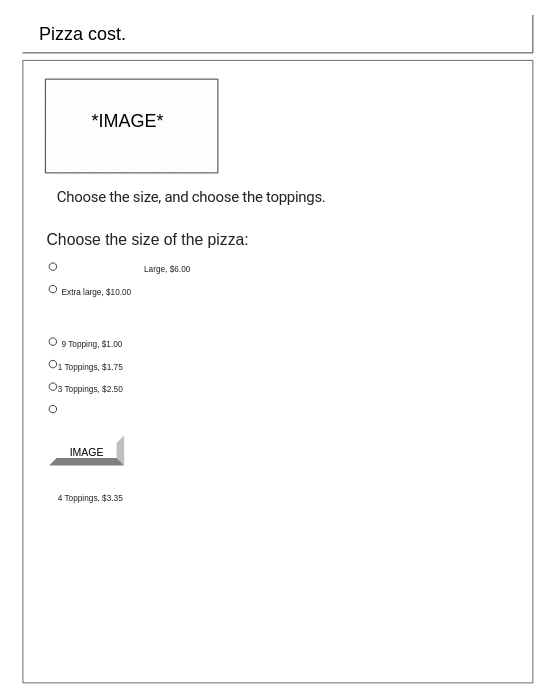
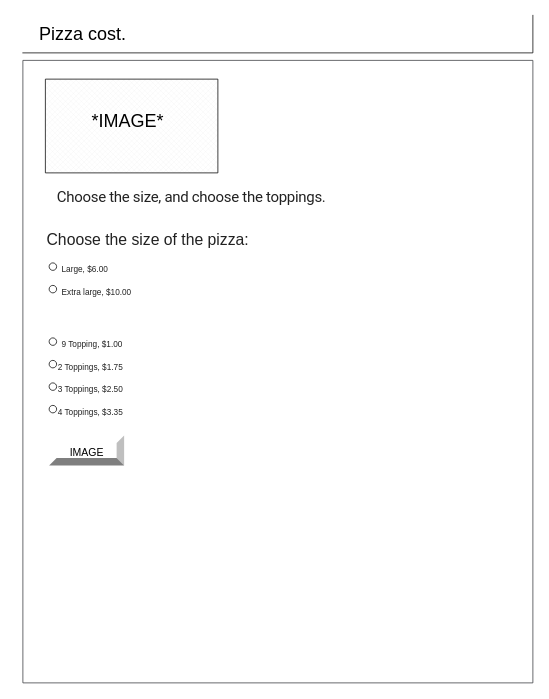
  <mxCell id="0" />
  <mxCell id="1" parent="0" />
  <mxCell id="2" value="" style="verticalLabelPosition=bottom;verticalAlign=top;html=1;shape=mxgraph.basic.rect;fillColor2=none;strokeWidth=1;size=20;indent=5;fillColor=#FFFFFF;strokeColor=#36393d;" vertex="1" parent="1"><mxGeometry x="30" y="80" width="680" height="830" as="geometry" /></mxCell>
  <mxCell id="3" value="&lt;p style=&quot;line-height: 1.2&quot;&gt;&lt;span style=&quot;font-size: 24px&quot;&gt;&amp;nbsp; &amp;nbsp;Pizza cost.&lt;/span&gt;&lt;/p&gt;" style="shape=partialRectangle;whiteSpace=wrap;html=1;top=0;left=0;fillColor=#FFFFFF;align=left;fontColor=#000000;strokeColor=#000000;" vertex="1" parent="1"><mxGeometry x="30" y="20" width="680" height="50" as="geometry" /></mxCell>
  <mxCell id="4" value="&lt;h1 style=&quot;padding: 0px ; line-height: 1.35 ; margin: 24px 0px 24px 40px ; letter-spacing: -0.02em ; font-weight: 400 ; font-size: 20px ; font-family: &amp;#34;roboto&amp;#34; , &amp;#34;helvetica&amp;#34; , &amp;#34;arial&amp;#34; , sans-serif ; color: rgba(0 , 0 , 0 , 0.87)&quot;&gt;&amp;nbsp; &amp;nbsp;Choose the size, and choose the toppings.&lt;/h1&gt;" style="text;whiteSpace=wrap;html=1;fontSize=24;" vertex="1" parent="1"><mxGeometry x="20" y="217.5" width="570" height="50" as="geometry" /></mxCell>
  <mxCell id="5" value="" style="verticalLabelPosition=bottom;verticalAlign=top;html=1;shape=mxgraph.basic.patternFillRect;fillStyle=diagGrid;step=5;fillStrokeWidth=0.2;fillStrokeColor=#dddddd;" vertex="1" parent="1"><mxGeometry x="60" y="105" width="230" height="125" as="geometry" /></mxCell>
  <mxCell id="6" value="&lt;font face=&quot;helvetica, arial, sans-serif&quot; color=&quot;#000000&quot;&gt;*IMAGE*&lt;/font&gt;" style="text;whiteSpace=wrap;html=1;fontSize=24;strokeWidth=22;" vertex="1" parent="1"><mxGeometry x="120" y="140" width="155" height="77.5" as="geometry" /></mxCell>
  <mxCell id="7" value="&lt;font style=&quot;font-size: 14px&quot; color=&quot;#000000&quot;&gt;IMAGE&lt;/font&gt;" style="labelPosition=center;verticalLabelPosition=middle;align=center;html=1;shape=mxgraph.basic.shaded_button;dx=10;fontSize=24;" vertex="1" parent="1"><mxGeometry x="65" y="580" width="100" height="40" as="geometry" /></mxCell>
  <mxCell id="8" value="&lt;p style=&quot;padding: 0px ; font-weight: 400 ; line-height: 24px ; font-size: 21px ; letter-spacing: normal ; margin: 0px 0px 16px ; color: rgba(0 , 0 , 0 , 0.87) ; font-family: &amp;#34;helvetica&amp;#34; , &amp;#34;arial&amp;#34; , sans-serif ; font-style: normal ; text-indent: 0px ; text-transform: none ; word-spacing: 0px&quot;&gt;Choose the size of the pizza:&lt;/p&gt;&lt;form action=&quot;https://evgeny-vovk.github.io/ICS2O-Unit5-08-HTML/&quot; style=&quot;color: rgba(0 , 0 , 0 , 0.87) ; font-family: &amp;#34;helvetica&amp;#34; , &amp;#34;arial&amp;#34; , sans-serif ; font-size: 14px ; font-style: normal ; font-weight: 400 ; letter-spacing: normal ; text-indent: 0px ; text-transform: none ; word-spacing: 0px&quot;&gt;&lt;div class=&quot;mdl-textfield mdl-js-textfield is-upgraded is-dirty&quot; style=&quot;position: relative ; font-size: 16px ; display: inline-block ; box-sizing: border-box ; width: 300px ; max-width: 100% ; margin: 0px ; padding: 20px 0px&quot;&gt;&lt;/div&gt;&lt;/form&gt;" style="text;whiteSpace=wrap;html=1;" vertex="1" parent="1"><mxGeometry x="60" y="300" width="270" height="30" as="geometry" /></mxCell>
  <mxCell id="9" value="" style="verticalLabelPosition=bottom;verticalAlign=top;html=1;shape=mxgraph.basic.donut;dx=25;" vertex="1" parent="1"><mxGeometry x="65" y="350" width="10" height="10" as="geometry" /></mxCell>
  <mxCell id="10" value="" style="verticalLabelPosition=bottom;verticalAlign=top;html=1;shape=mxgraph.basic.donut;dx=25;" vertex="1" parent="1"><mxGeometry x="65" y="380" width="10" height="10" as="geometry" /></mxCell>
- <mxCell id="11" value="&lt;p style=&quot;padding: 0px ; font-weight: 400 ; line-height: 24px ; letter-spacing: normal ; margin: 0px 0px 16px ; color: rgba(0 , 0 , 0 , 0.87) ; font-family: &amp;#34;helvetica&amp;#34; , &amp;#34;arial&amp;#34; , sans-serif ; font-style: normal ; text-indent: 0px ; text-transform: none ; word-spacing: 0px&quot;&gt;&lt;font style=&quot;font-size: 11px&quot;&gt;Large, $6.00&lt;/font&gt;&lt;/p&gt;" style="text;whiteSpace=wrap;html=1;" vertex="1" parent="1"><mxGeometry x="190" y="340" width="70" height="30" as="geometry" /></mxCell>
+ <mxCell id="11" value="&lt;p style=&quot;padding: 0px ; font-weight: 400 ; line-height: 24px ; letter-spacing: normal ; margin: 0px 0px 16px ; color: rgba(0 , 0 , 0 , 0.87) ; font-family: &amp;#34;helvetica&amp;#34; , &amp;#34;arial&amp;#34; , sans-serif ; font-style: normal ; text-indent: 0px ; text-transform: none ; word-spacing: 0px&quot;&gt;&lt;font style=&quot;font-size: 11px&quot;&gt;Large, $6.00&lt;/font&gt;&lt;/p&gt;" style="text;whiteSpace=wrap;html=1;" vertex="1" parent="1"><mxGeometry x="80" y="340" width="70" height="30" as="geometry" /></mxCell>
  <mxCell id="12" value="&lt;p style=&quot;padding: 0px ; font-weight: 400 ; line-height: 24px ; letter-spacing: normal ; margin: 0px 0px 16px ; color: rgba(0 , 0 , 0 , 0.87) ; font-family: &amp;#34;helvetica&amp;#34; , &amp;#34;arial&amp;#34; , sans-serif ; font-style: normal ; text-indent: 0px ; text-transform: none ; word-spacing: 0px&quot;&gt;&lt;font style=&quot;font-size: 11px&quot;&gt;Extra large, $10.00&lt;/font&gt;&lt;/p&gt;" style="text;whiteSpace=wrap;html=1;" vertex="1" parent="1"><mxGeometry x="80" y="370" width="100" height="30" as="geometry" /></mxCell>
  <mxCell id="13" value="&lt;p style=&quot;padding: 0px ; font-weight: 400 ; line-height: 24px ; letter-spacing: normal ; margin: 0px 0px 16px ; color: rgba(0 , 0 , 0 , 0.87) ; font-family: &amp;#34;helvetica&amp;#34; , &amp;#34;arial&amp;#34; , sans-serif ; font-style: normal ; text-indent: 0px ; text-transform: none ; word-spacing: 0px&quot;&gt;&lt;font style=&quot;font-size: 11px&quot;&gt;9 Topping, $1.00&lt;/font&gt;&lt;/p&gt;" style="text;whiteSpace=wrap;html=1;" vertex="1" parent="1"><mxGeometry x="80" y="440" width="100" height="30" as="geometry" /></mxCell>
- <mxCell id="14" value="&lt;p style=&quot;padding: 0px ; font-weight: 400 ; line-height: 24px ; letter-spacing: normal ; margin: 0px 0px 16px ; color: rgba(0 , 0 , 0 , 0.87) ; font-family: &amp;#34;helvetica&amp;#34; , &amp;#34;arial&amp;#34; , sans-serif ; font-style: normal ; text-indent: 0px ; text-transform: none ; word-spacing: 0px&quot;&gt;&lt;font style=&quot;font-size: 11px&quot;&gt;1 Toppings, $1.75&lt;/font&gt;&lt;/p&gt;" style="text;whiteSpace=wrap;html=1;" vertex="1" parent="1"><mxGeometry x="75" y="470" width="100" height="30" as="geometry" /></mxCell>
+ <mxCell id="14" value="&lt;p style=&quot;padding: 0px ; font-weight: 400 ; line-height: 24px ; letter-spacing: normal ; margin: 0px 0px 16px ; color: rgba(0 , 0 , 0 , 0.87) ; font-family: &amp;#34;helvetica&amp;#34; , &amp;#34;arial&amp;#34; , sans-serif ; font-style: normal ; text-indent: 0px ; text-transform: none ; word-spacing: 0px&quot;&gt;&lt;font style=&quot;font-size: 11px&quot;&gt;2 Toppings, $1.75&lt;/font&gt;&lt;/p&gt;" style="text;whiteSpace=wrap;html=1;" vertex="1" parent="1"><mxGeometry x="75" y="470" width="100" height="30" as="geometry" /></mxCell>
  <mxCell id="15" value="&lt;p style=&quot;padding: 0px ; font-weight: 400 ; line-height: 24px ; letter-spacing: normal ; margin: 0px 0px 16px ; color: rgba(0 , 0 , 0 , 0.87) ; font-family: &amp;#34;helvetica&amp;#34; , &amp;#34;arial&amp;#34; , sans-serif ; font-style: normal ; text-indent: 0px ; text-transform: none ; word-spacing: 0px&quot;&gt;&lt;font style=&quot;font-size: 11px&quot;&gt;3 Toppings, $2.50&lt;/font&gt;&lt;/p&gt;" style="text;whiteSpace=wrap;html=1;" vertex="1" parent="1"><mxGeometry x="75" y="500" width="100" height="30" as="geometry" /></mxCell>
- <mxCell id="16" value="&lt;p style=&quot;padding: 0px ; font-weight: 400 ; line-height: 24px ; letter-spacing: normal ; margin: 0px 0px 16px ; color: rgba(0 , 0 , 0 , 0.87) ; font-family: &amp;#34;helvetica&amp;#34; , &amp;#34;arial&amp;#34; , sans-serif ; font-style: normal ; text-indent: 0px ; text-transform: none ; word-spacing: 0px&quot;&gt;&lt;font style=&quot;font-size: 11px&quot;&gt;4 Toppings, $3.35&lt;/font&gt;&lt;/p&gt;" style="text;whiteSpace=wrap;html=1;" vertex="1" parent="1"><mxGeometry x="75" y="645" width="100" height="30" as="geometry" /></mxCell>
+ <mxCell id="16" value="&lt;p style=&quot;padding: 0px ; font-weight: 400 ; line-height: 24px ; letter-spacing: normal ; margin: 0px 0px 16px ; color: rgba(0 , 0 , 0 , 0.87) ; font-family: &amp;#34;helvetica&amp;#34; , &amp;#34;arial&amp;#34; , sans-serif ; font-style: normal ; text-indent: 0px ; text-transform: none ; word-spacing: 0px&quot;&gt;&lt;font style=&quot;font-size: 11px&quot;&gt;4 Toppings, $3.35&lt;/font&gt;&lt;/p&gt;" style="text;whiteSpace=wrap;html=1;" vertex="1" parent="1"><mxGeometry x="75" y="530" width="100" height="30" as="geometry" /></mxCell>
  <mxCell id="17" value="" style="verticalLabelPosition=bottom;verticalAlign=top;html=1;shape=mxgraph.basic.donut;dx=25;" vertex="1" parent="1"><mxGeometry x="65" y="450" width="10" height="10" as="geometry" /></mxCell>
  <mxCell id="18" value="" style="verticalLabelPosition=bottom;verticalAlign=top;html=1;shape=mxgraph.basic.donut;dx=25;" vertex="1" parent="1"><mxGeometry x="65" y="480" width="10" height="10" as="geometry" /></mxCell>
  <mxCell id="19" value="" style="verticalLabelPosition=bottom;verticalAlign=top;html=1;shape=mxgraph.basic.donut;dx=25;" vertex="1" parent="1"><mxGeometry x="65" y="510" width="10" height="10" as="geometry" /></mxCell>
  <mxCell id="20" value="" style="verticalLabelPosition=bottom;verticalAlign=top;html=1;shape=mxgraph.basic.donut;dx=25;" vertex="1" parent="1"><mxGeometry x="65" y="540" width="10" height="10" as="geometry" /></mxCell>
